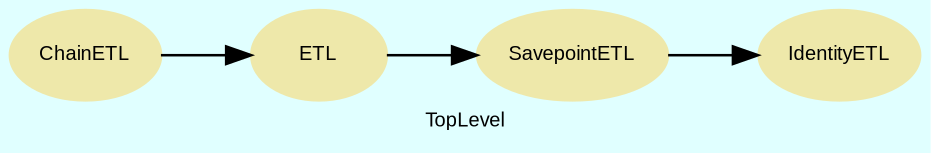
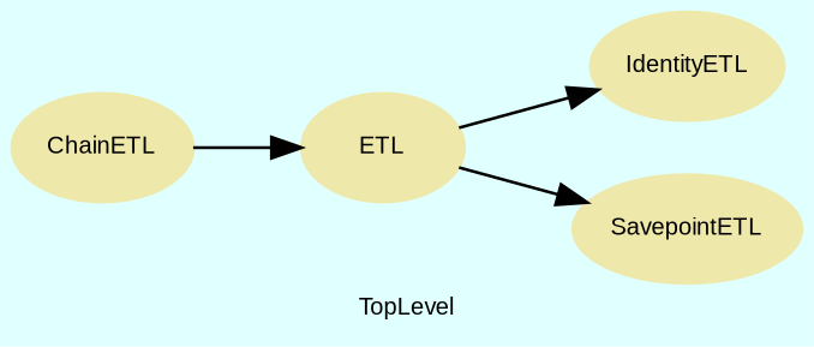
  digraph {
    bgcolor=lightcyan1
    compound=true
    fontname=Arial
    fontsize=8
    label=TopLevel
    rankdir=LR
    node [color=palegoldenrod fontcolor=black fontname=Arial fontsize=8 shape=ellipse style=filled]
    n1 [label=IdentityETL]
    n2 [label=SavepointETL]
    n3 [label=ChainETL]
    n4 [label=ETL]
    n3 -> n4
-   n2 -> n1
+   n4 -> n1
    n4 -> n2
  }
